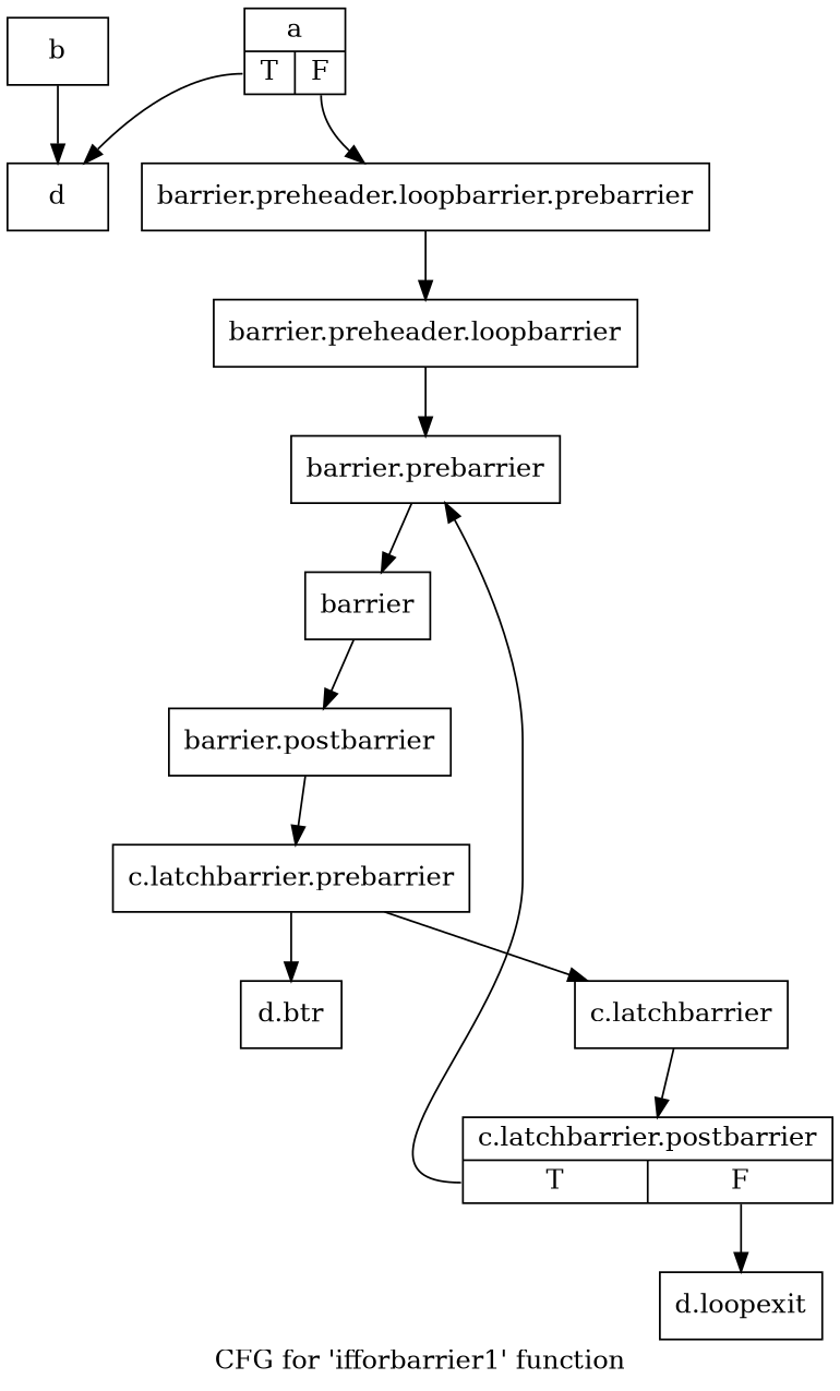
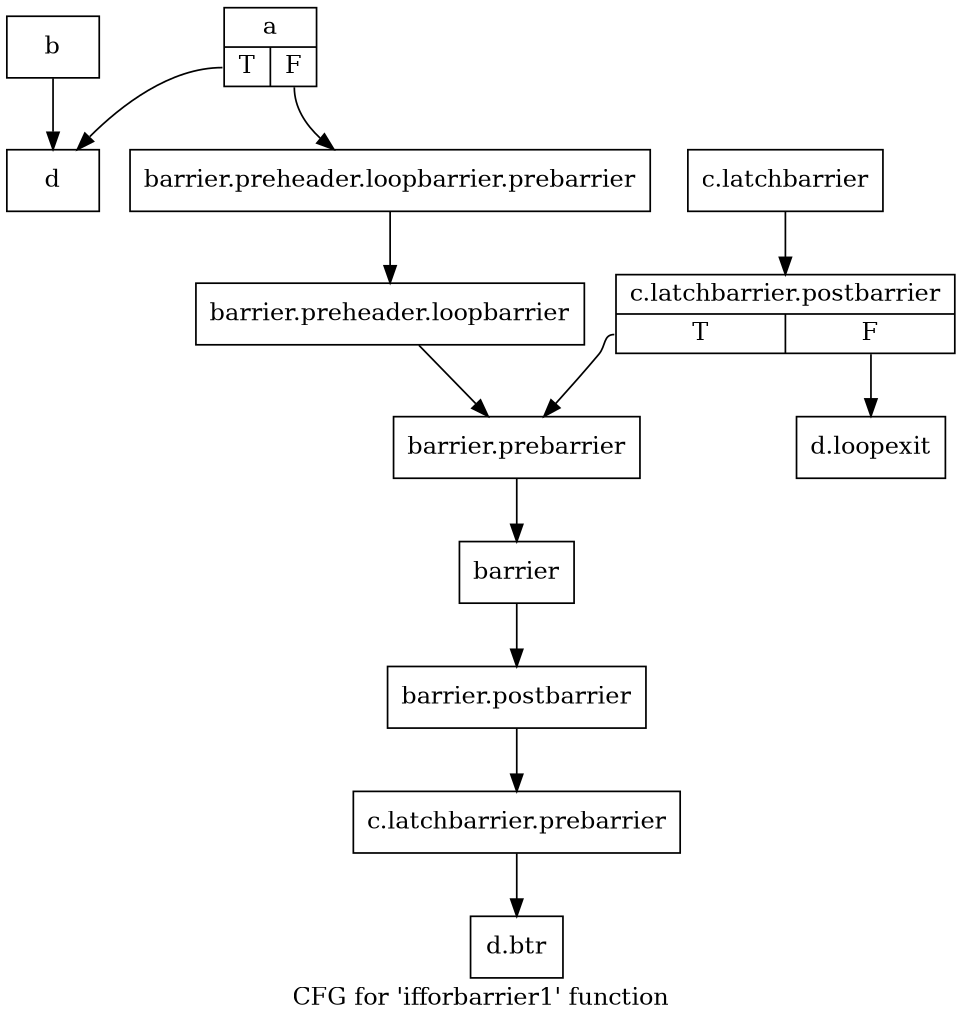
  digraph {
    label="CFG for 'ifforbarrier1' function"
    node [shape=record]
    n1 [label="{a|{<s0>T|<s1>F}}"]
    n2 [label="{barrier.preheader.loopbarrier.prebarrier}"]
    n3 [label="{d}"]
    n4 [label="{b}"]
    n5 [label="{barrier.preheader.loopbarrier}"]
    n6 [label="{barrier.prebarrier}"]
    n7 [label="{barrier}"]
    n8 [label="{barrier.postbarrier}"]
    n9 [label="{c.latchbarrier.prebarrier}"]
    n10 [label="{c.latchbarrier}"]
    n11 [label="{d.btr}"]
    n12 [label="{c.latchbarrier.postbarrier|{<s0>T|<s1>F}}"]
    n13 [label="{d.loopexit}"]
    n1 -> n2 [tailport=s1]
    n1 -> n3 [tailport=s0]
    n2 -> n5
    n4 -> n3
    n5 -> n6
    n6 -> n7
    n7 -> n8
    n8 -> n9
-   n9 -> n10
    n9 -> n11
    n10 -> n12
    n12 -> n6 [tailport=s0]
    n12 -> n13 [tailport=s1]
  }
